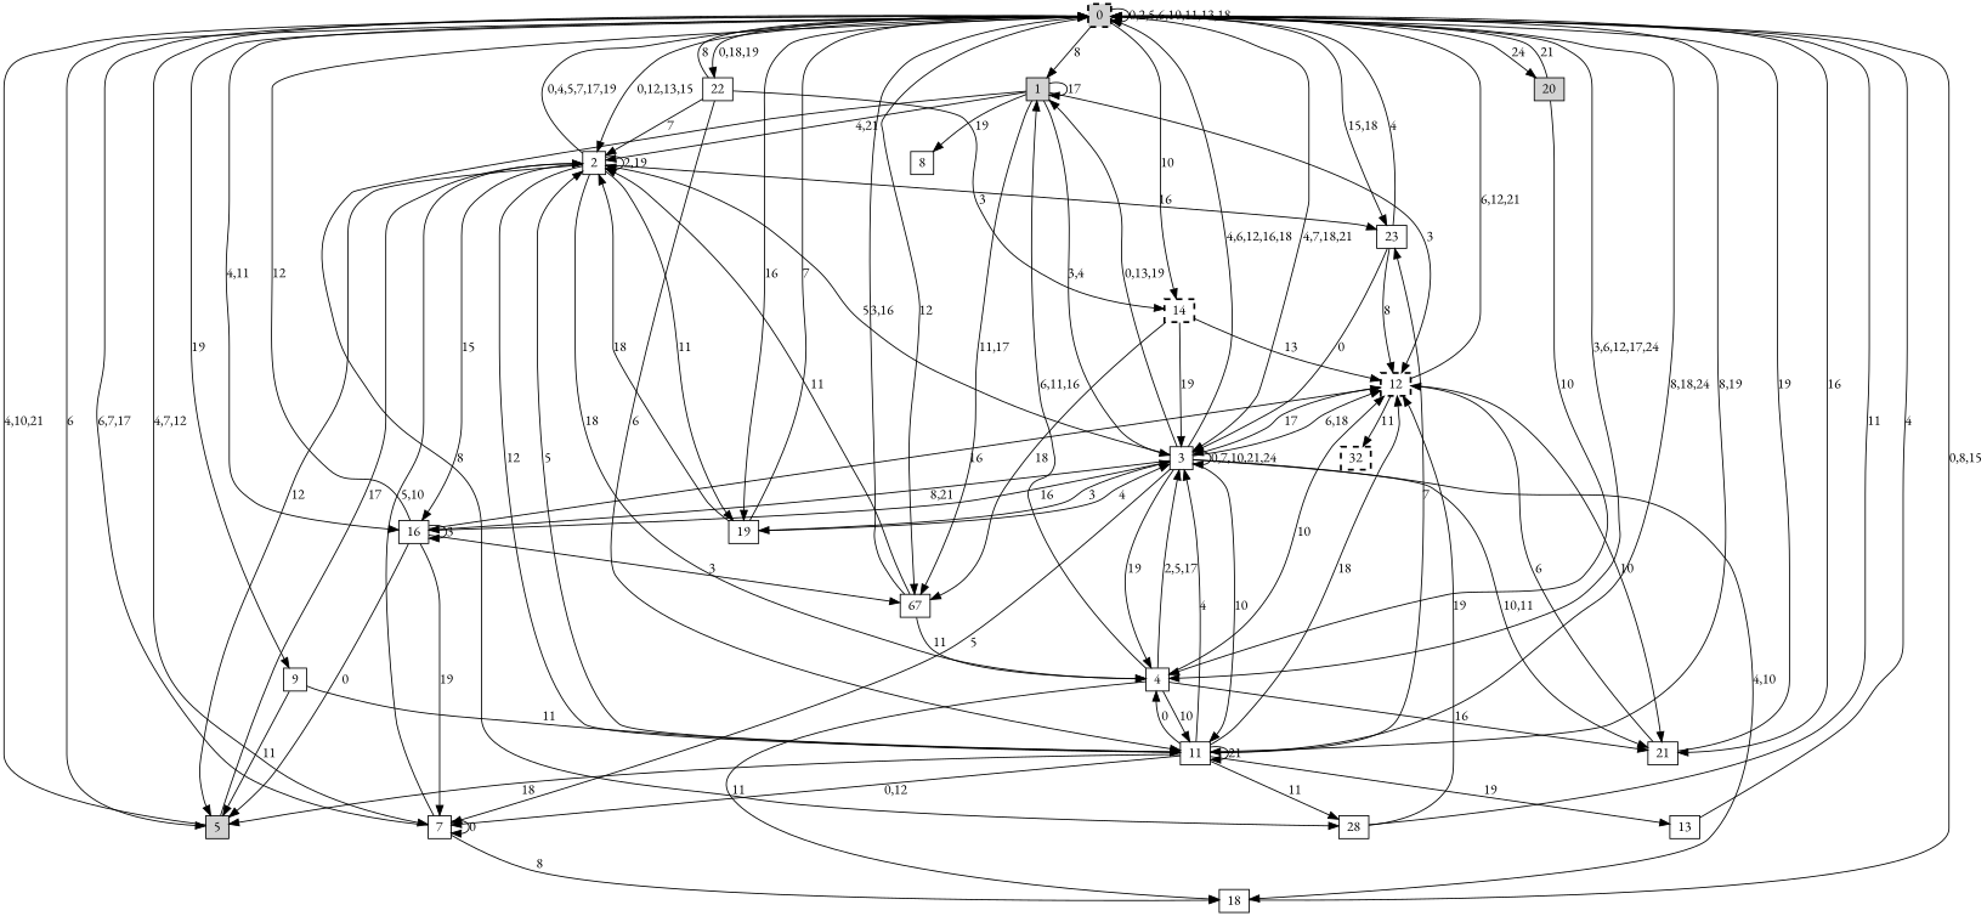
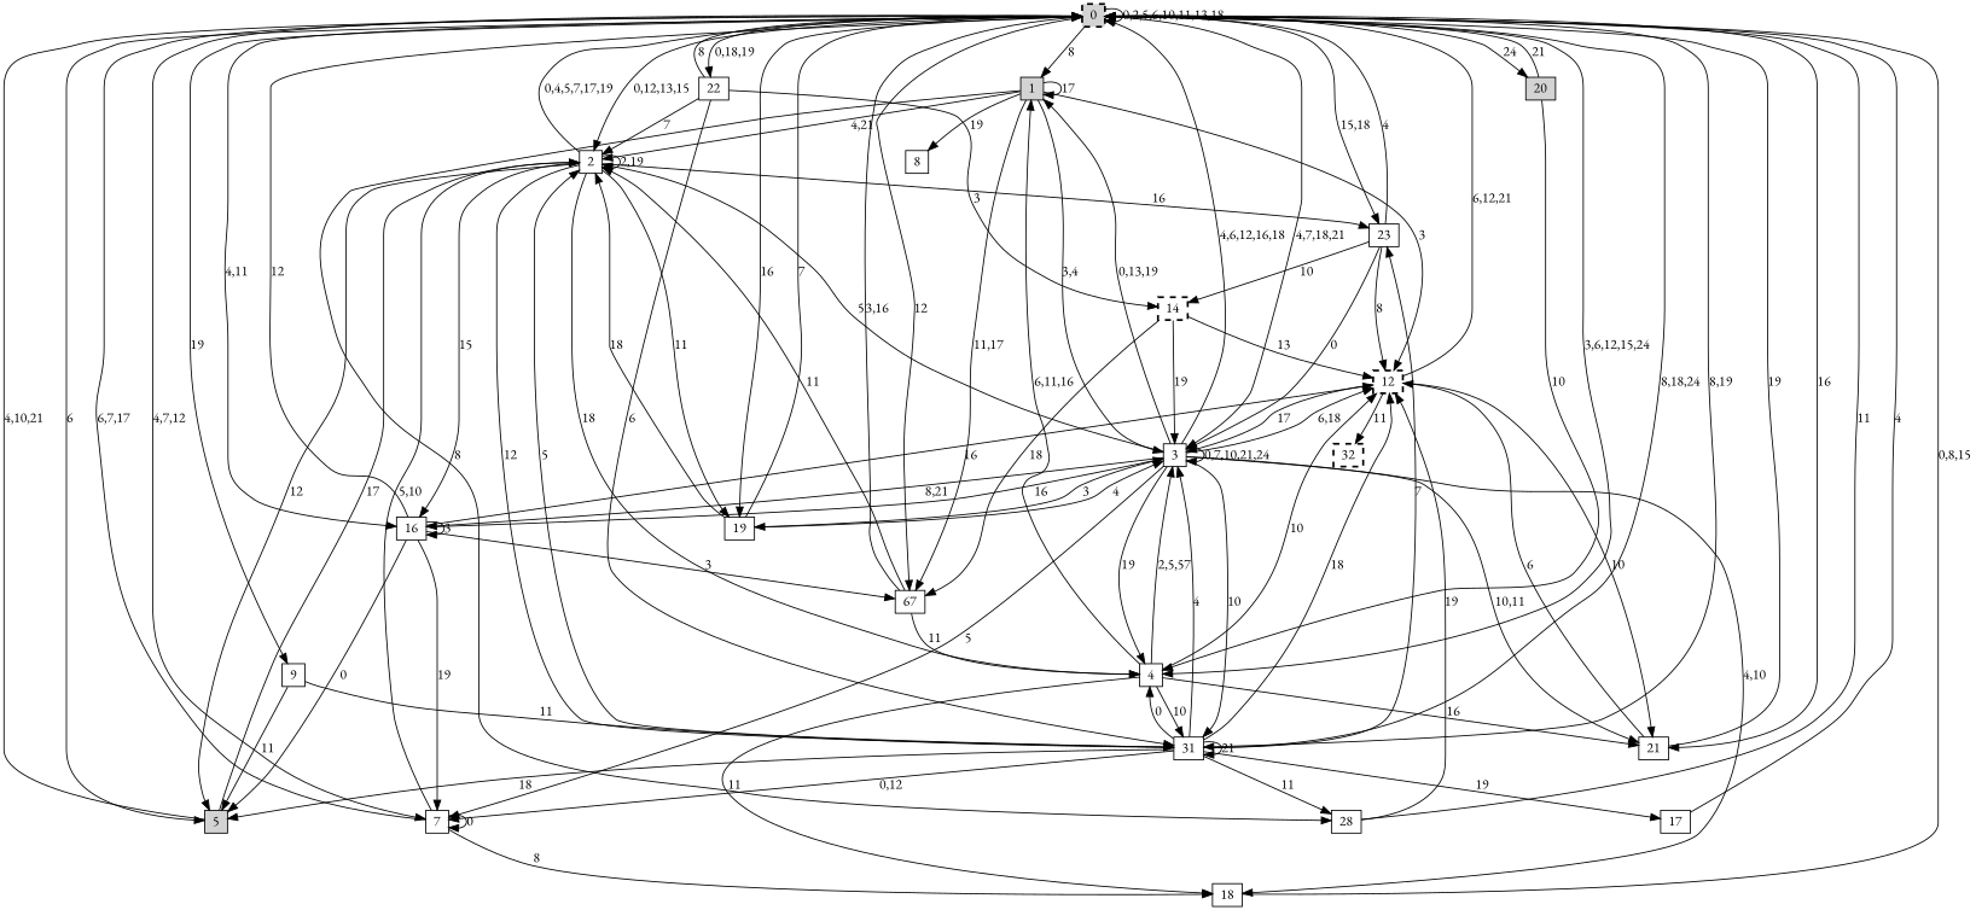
  digraph {
    fontname="EB Garamond"
    rankdir=TB
    node [fontname="EB Garamond" shape=box]
    edge [fontname="EB Garamond"]
    n1 [height=0.1 label=0 style="filled,bold,dashed" width=0.1]
    n2 [height=0.1 label=1 style=filled width=0.1]
    n3 [height=0.1 label=2 width=0.1]
    n4 [height=0.1 label=3 width=0.1]
    n5 [height=0.1 label=4 width=0.1]
    n6 [height=0.1 label=5 style=filled width=0.1]
    n7 [height=0.1 label=7 width=0.1]
    n8 [height=0.1 label=9 width=0.1]
-   n9 [height=0.1 label=11 width=0.1]
+   n9 [height=0.1 label=31 width=0.1]
    n10 [height=0.1 label=14 style="bold,dashed" width=0.1]
    n11 [height=0.1 label=16 width=0.1]
    n12 [height=0.1 label=67 width=0.1]
    n13 [height=0.1 label=19 width=0.1]
    n14 [height=0.1 label=20 style=filled width=0.1]
    n15 [height=0.1 label=21 width=0.1]
    n16 [height=0.1 label=22 width=0.1]
    n17 [height=0.1 label=23 width=0.1]
    n18 [height=0.1 label=8 width=0.1]
    n19 [height=0.1 label=12 style="bold,dashed" width=0.1]
    n20 [height=0.1 label=28 width=0.1]
    n21 [height=0.1 label=18 width=0.1]
-   n22 [height=0.1 label=13 width=0.1]
+   n22 [height=0.1 label=17 width=0.1]
    n23 [height=0.1 label=32 style="bold,dashed" width=0.1]
    n1 -> n1 [label="0,2,5,6,10,11,13,18"]
    n1 -> n2 [label=8]
    n1 -> n3 [label="0,12,13,15"]
    n1 -> n4 [label="4,7,18,21"]
-   n1 -> n5 [label="3,6,12,17,24"]
+   n1 -> n5 [label="3,6,12,15,24"]
    n1 -> n6 [label=6]
    n1 -> n7 [label="4,7,12"]
    n1 -> n8 [label=19]
    n1 -> n9 [label="8,19"]
-   n1 -> n10 [label=10]
+   n17 -> n10 [label=10]
    n1 -> n11 [label="4,11"]
    n1 -> n12 [label=12]
    n1 -> n13 [label=16]
    n1 -> n14 [label=24]
    n1 -> n15 [label=16]
    n1 -> n16 [label="0,18,19"]
    n1 -> n17 [label="15,18"]
    n2 -> n2 [label=17]
    n2 -> n3 [label="4,21"]
    n2 -> n4 [label="3,4"]
    n2 -> n12 [label="11,17"]
    n2 -> n18 [label=19]
    n2 -> n19 [label=3]
    n2 -> n20 [label=8]
    n3 -> n1 [label="0,4,5,7,17,19"]
    n3 -> n3 [label="2,19"]
    n3 -> n5 [label=18]
    n3 -> n6 [label=12]
    n3 -> n9 [label=12]
    n3 -> n11 [label=15]
    n3 -> n13 [label=11]
    n3 -> n17 [label=16]
    n4 -> n1 [label="4,6,12,16,18"]
    n4 -> n2 [label="0,13,19"]
    n4 -> n3 [label=5]
    n4 -> n4 [label="0,7,10,21,24"]
    n4 -> n5 [label=19]
    n4 -> n7 [label=5]
    n4 -> n9 [label=10]
    n4 -> n11 [label="8,21"]
    n4 -> n13 [label=3]
    n4 -> n15 [label="10,11"]
    n4 -> n19 [label="6,18"]
    n4 -> n21 [label="4,10"]
    n5 -> n2 [label="6,11,16"]
-   n5 -> n4 [label="2,5,17"]
+   n5 -> n4 [label="2,5,57"]
    n5 -> n9 [label=10]
    n5 -> n15 [label=16]
    n5 -> n19 [label=10]
    n5 -> n21 [label=11]
    n6 -> n1 [label="4,10,21"]
    n6 -> n3 [label=17]
    n7 -> n1 [label="6,7,17"]
    n7 -> n3 [label="5,10"]
    n7 -> n7 [label=0]
    n7 -> n21 [label=8]
    n8 -> n6 [label=11]
    n8 -> n9 [label=11]
    n9 -> n1 [label="8,18,24"]
    n9 -> n3 [label=5]
    n9 -> n4 [label=4]
    n9 -> n5 [label=0]
    n9 -> n6 [label=18]
    n9 -> n7 [label="0,12"]
    n9 -> n9 [label=21]
    n9 -> n17 [label=7]
    n9 -> n19 [label=18]
    n9 -> n20 [label=11]
    n9 -> n22 [label=19]
    n10 -> n4 [label=19]
    n10 -> n12 [label=18]
    n10 -> n19 [label=13]
    n11 -> n1 [label=12]
    n11 -> n4 [label=16]
    n11 -> n6 [label=0]
    n11 -> n7 [label=19]
    n11 -> n11 [label=3]
    n11 -> n12 [label=3]
    n11 -> n19 [label=16]
    n12 -> n1 [label="3,16"]
    n12 -> n3 [label=11]
    n12 -> n5 [label=11]
    n13 -> n1 [label=7]
    n13 -> n3 [label=18]
    n13 -> n4 [label=4]
    n14 -> n1 [label=21]
    n14 -> n5 [label=10]
    n15 -> n1 [label=19]
    n15 -> n19 [label=6]
    n16 -> n1 [label=8]
    n16 -> n3 [label=7]
    n16 -> n9 [label=6]
    n16 -> n10 [label=3]
    n17 -> n1 [label=4]
    n17 -> n4 [label=0]
    n17 -> n19 [label=8]
    n19 -> n1 [label="6,12,21"]
    n19 -> n4 [label=17]
    n19 -> n15 [label=10]
    n19 -> n23 [label=11]
    n20 -> n1 [label=11]
    n20 -> n19 [label=19]
    n21 -> n1 [label="0,8,15"]
    n22 -> n1 [label=4]
  }
